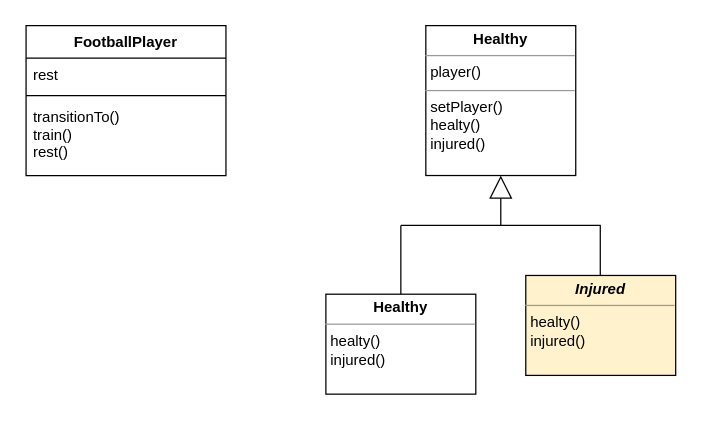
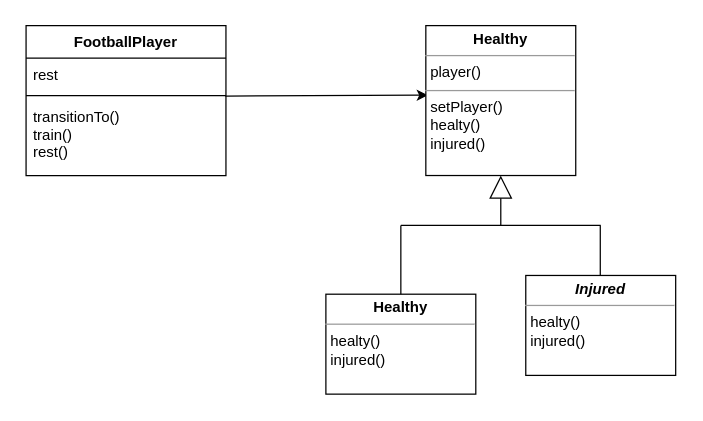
  <mxCell id="0" />
  <mxCell id="1" parent="0" />
  <mxCell id="2" value="Extends" style="endArrow=block;endSize=16;endFill=0;html=1;rounded=0;entryX=0.5;entryY=1;entryDx=0;entryDy=0;" edge="1" parent="1" target="8"><mxGeometry x="1" y="-42" width="160" relative="1" as="geometry"><mxPoint x="400" y="180" as="sourcePoint" /><mxPoint x="460" y="200" as="targetPoint" /><mxPoint x="-12" y="-30" as="offset" /></mxGeometry></mxCell>
  <mxCell id="3" value="FootballPlayer" style="swimlane;fontStyle=1;align=center;verticalAlign=top;childLayout=stackLayout;horizontal=1;startSize=26;horizontalStack=0;resizeParent=1;resizeParentMax=0;resizeLast=0;collapsible=1;marginBottom=0;" parent="1" vertex="1"><mxGeometry x="20" y="20" width="160" height="120" as="geometry" /></mxCell>
  <mxCell id="4" value="rest" style="text;strokeColor=none;fillColor=none;align=left;verticalAlign=top;spacingLeft=4;spacingRight=4;overflow=hidden;rotatable=0;points=[[0,0.5],[1,0.5]];portConstraint=eastwest;" parent="3" vertex="1"><mxGeometry y="26" width="160" height="26" as="geometry" /></mxCell>
  <mxCell id="5" value="" style="line;strokeWidth=1;fillColor=none;align=left;verticalAlign=middle;spacingTop=-1;spacingLeft=3;spacingRight=3;rotatable=0;labelPosition=right;points=[];portConstraint=eastwest;" parent="3" vertex="1"><mxGeometry y="52" width="160" height="8" as="geometry" /></mxCell>
  <mxCell id="6" value="transitionTo()&#10;train()&#10;rest()" style="text;strokeColor=none;fillColor=none;align=left;verticalAlign=top;spacingLeft=4;spacingRight=4;overflow=hidden;rotatable=0;points=[[0,0.5],[1,0.5]];portConstraint=eastwest;" parent="3" vertex="1"><mxGeometry y="60" width="160" height="60" as="geometry" /></mxCell>
+ <mxCell id="7" value="" style="endArrow=classic;html=1;rounded=0;exitX=0.997;exitY=-0.06;exitDx=0;exitDy=0;exitPerimeter=0;entryX=0.014;entryY=0.464;entryDx=0;entryDy=0;entryPerimeter=0;" parent="1" source="6" target="8" edge="1"><mxGeometry width="50" height="50" relative="1" as="geometry"><mxPoint x="290" y="250" as="sourcePoint" /><mxPoint x="270" y="110" as="targetPoint" /></mxGeometry></mxCell>
  <mxCell id="8" value="&lt;p style=&quot;margin:0px;margin-top:4px;text-align:center;&quot;&gt;&lt;b&gt;Healthy&lt;/b&gt;&lt;/p&gt;&lt;hr size=&quot;1&quot;&gt;&lt;p style=&quot;margin:0px;margin-left:4px;&quot;&gt;player()&lt;/p&gt;&lt;hr size=&quot;1&quot;&gt;&lt;p style=&quot;margin:0px;margin-left:4px;&quot;&gt;setPlayer()&lt;br&gt;healty()&lt;/p&gt;&lt;p style=&quot;margin:0px;margin-left:4px;&quot;&gt;injured()&lt;/p&gt;&lt;p style=&quot;margin:0px;margin-left:4px;&quot;&gt;&lt;br&gt;&lt;/p&gt;" style="verticalAlign=top;align=left;overflow=fill;fontSize=12;fontFamily=Helvetica;html=1;" parent="1" vertex="1"><mxGeometry x="340" y="20" width="120" height="120" as="geometry" /></mxCell>
  <mxCell id="9" value="&lt;p style=&quot;margin:0px;margin-top:4px;text-align:center;&quot;&gt;&lt;b&gt;Healthy&lt;/b&gt;&lt;/p&gt;&lt;hr size=&quot;1&quot;&gt;&lt;p style=&quot;margin:0px;margin-left:4px;&quot;&gt;&lt;span style=&quot;background-color: initial;&quot;&gt;healty()&lt;/span&gt;&lt;br&gt;&lt;/p&gt;&lt;p style=&quot;margin:0px;margin-left:4px;&quot;&gt;injured()&lt;/p&gt;&lt;p style=&quot;margin:0px;margin-left:4px;&quot;&gt;&lt;br&gt;&lt;/p&gt;" style="verticalAlign=top;align=left;overflow=fill;fontSize=12;fontFamily=Helvetica;html=1;" vertex="1" parent="1"><mxGeometry x="260" y="235" width="120" height="80" as="geometry" /></mxCell>
- <mxCell id="10" value="&lt;p style=&quot;margin:0px;margin-top:4px;text-align:center;&quot;&gt;&lt;b&gt;&lt;i&gt;Injured&lt;/i&gt;&lt;/b&gt;&lt;/p&gt;&lt;hr size=&quot;1&quot;&gt;&lt;p style=&quot;margin:0px;margin-left:4px;&quot;&gt;&lt;/p&gt;&lt;p style=&quot;margin:0px;margin-left:4px;&quot;&gt;healty()&lt;/p&gt;&lt;p style=&quot;margin:0px;margin-left:4px;&quot;&gt;injured()&lt;/p&gt;&lt;p style=&quot;margin:0px;margin-left:4px;&quot;&gt;&lt;br&gt;&lt;/p&gt;" style="verticalAlign=top;align=left;overflow=fill;fontSize=12;fontFamily=Helvetica;html=1;fillColor=#fff2cc;" vertex="1" parent="1"><mxGeometry x="420" y="220" width="120" height="80" as="geometry" /></mxCell>
+ <mxCell id="10" value="&lt;p style=&quot;margin:0px;margin-top:4px;text-align:center;&quot;&gt;&lt;b&gt;&lt;i&gt;Injured&lt;/i&gt;&lt;/b&gt;&lt;/p&gt;&lt;hr size=&quot;1&quot;&gt;&lt;p style=&quot;margin:0px;margin-left:4px;&quot;&gt;&lt;/p&gt;&lt;p style=&quot;margin:0px;margin-left:4px;&quot;&gt;healty()&lt;/p&gt;&lt;p style=&quot;margin:0px;margin-left:4px;&quot;&gt;injured()&lt;/p&gt;&lt;p style=&quot;margin:0px;margin-left:4px;&quot;&gt;&lt;br&gt;&lt;/p&gt;" style="verticalAlign=top;align=left;overflow=fill;fontSize=12;fontFamily=Helvetica;html=1;" vertex="1" parent="1"><mxGeometry x="420" y="220" width="120" height="80" as="geometry" /></mxCell>
  <mxCell id="11" value="" style="endArrow=none;html=1;rounded=0;" edge="1" parent="1"><mxGeometry width="50" height="50" relative="1" as="geometry"><mxPoint x="320" y="180" as="sourcePoint" /><mxPoint x="480" y="180" as="targetPoint" /></mxGeometry></mxCell>
  <mxCell id="12" value="" style="endArrow=none;html=1;rounded=0;exitX=0.5;exitY=0;exitDx=0;exitDy=0;" edge="1" parent="1" source="9"><mxGeometry width="50" height="50" relative="1" as="geometry"><mxPoint x="350" y="220" as="sourcePoint" /><mxPoint x="320" y="180" as="targetPoint" /></mxGeometry></mxCell>
  <mxCell id="13" value="" style="endArrow=none;html=1;rounded=0;exitX=0.5;exitY=0;exitDx=0;exitDy=0;" edge="1" parent="1"><mxGeometry width="50" height="50" relative="1" as="geometry"><mxPoint x="479.64" y="220" as="sourcePoint" /><mxPoint x="479.64" y="180" as="targetPoint" /></mxGeometry></mxCell>
